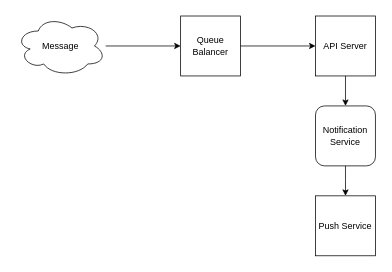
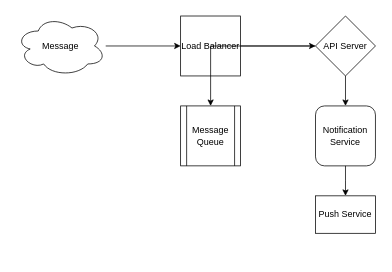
  <mxCell id="0" />
  <mxCell id="1" parent="0" />
  <mxCell id="2" value="Message" style="ellipse;shape=cloud;whiteSpace=wrap;html=1;" vertex="1" parent="1"><mxGeometry x="20" y="20.86" width="120" height="80" as="geometry" /></mxCell>
- <mxCell id="3" value="Queue Balancer" style="whiteSpace=wrap;html=1;aspect=fixed;" vertex="1" parent="1"><mxGeometry x="240" y="20.86" width="80" height="80" as="geometry" /></mxCell>
- <mxCell id="4" value="API Server" style="whiteSpace=wrap;html=1;aspect=fixed;" vertex="1" parent="1"><mxGeometry x="420" y="20.86" width="80" height="80" as="geometry" /></mxCell>
+ <mxCell id="3" value="Load Balancer" style="whiteSpace=wrap;html=1;aspect=fixed;" vertex="1" parent="1"><mxGeometry x="240" y="20.86" width="80" height="80" as="geometry" /></mxCell>
+ <mxCell id="4" value="API Server" style="rhombus;whiteSpace=wrap;html=1;aspect=fixed;" vertex="1" parent="1"><mxGeometry x="420" y="20.86" width="80" height="80" as="geometry" /></mxCell>
  <mxCell id="5" value="Notification Service" style="whiteSpace=wrap;html=1;aspect=fixed;rounded=1;" vertex="1" parent="1"><mxGeometry x="420" y="140.86" width="80" height="80" as="geometry" /></mxCell>
- <mxCell id="7" value="Push Service" style="whiteSpace=wrap;html=1;aspect=fixed;" vertex="1" parent="1"><mxGeometry x="420" y="260.86" width="80" height="80" as="geometry" /></mxCell>
+ <mxCell id="6" value="Message Queue" style="shape=process;whiteSpace=wrap;html=1;backgroundOutline=1;" vertex="1" parent="1"><mxGeometry x="240" y="140.86" width="80" height="80" as="geometry" /></mxCell>
+ <mxCell id="7" value="Push Service" style="whiteSpace=wrap;html=1;aspect=fixed;" vertex="1" parent="1"><mxGeometry x="420" y="260.86" width="80" height="50" as="geometry" /></mxCell>
  <mxCell id="8" style="edgeStyle=orthogonalEdgeStyle;rounded=0;orthogonalLoop=1;jettySize=auto;html=1;" edge="1" parent="1" source="2" target="3"><mxGeometry relative="1" as="geometry" /></mxCell>
  <mxCell id="9" style="edgeStyle=orthogonalEdgeStyle;rounded=0;orthogonalLoop=1;jettySize=auto;html=1;" edge="1" parent="1" source="3" target="4"><mxGeometry relative="1" as="geometry" /></mxCell>
  <mxCell id="10" style="edgeStyle=orthogonalEdgeStyle;rounded=0;orthogonalLoop=1;jettySize=auto;html=1;" edge="1" parent="1" source="4" target="5"><mxGeometry relative="1" as="geometry" /></mxCell>
+ <mxCell id="11" style="edgeStyle=orthogonalEdgeStyle;rounded=0;orthogonalLoop=1;jettySize=auto;html=1;" edge="1" parent="1" source="4" target="6"><mxGeometry relative="1" as="geometry" /></mxCell>
  <mxCell id="12" style="edgeStyle=orthogonalEdgeStyle;rounded=0;orthogonalLoop=1;jettySize=auto;html=1;" edge="1" parent="1" source="5" target="7"><mxGeometry relative="1" as="geometry" /></mxCell>
